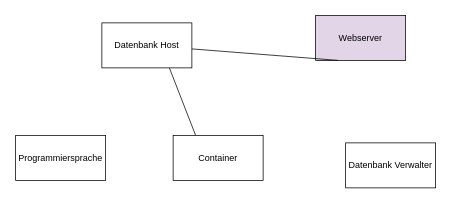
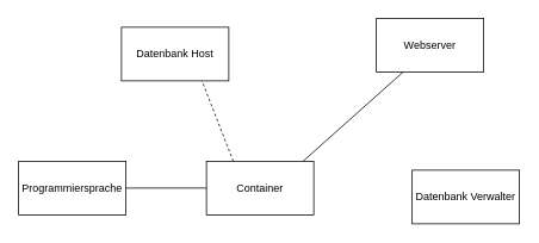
  <mxCell id="0" />
  <mxCell id="1" parent="0" />
  <mxCell id="2" value="Container" style="rounded=0;whiteSpace=wrap;html=1;" vertex="1" parent="1"><mxGeometry x="230" y="180" width="120" height="60" as="geometry" /></mxCell>
  <mxCell id="3" value="Datenbank Host" style="rounded=0;whiteSpace=wrap;html=1;" vertex="1" parent="1"><mxGeometry x="135" y="30" width="120" height="60" as="geometry" /></mxCell>
- <mxCell id="4" value="Webserver" style="rounded=0;whiteSpace=wrap;html=1;fillColor=#e1d5e7;" vertex="1" parent="1"><mxGeometry x="420" y="20" width="120" height="60" as="geometry" /></mxCell>
+ <mxCell id="4" value="Webserver" style="rounded=0;whiteSpace=wrap;html=1;" vertex="1" parent="1"><mxGeometry x="420" y="20" width="120" height="60" as="geometry" /></mxCell>
  <mxCell id="5" value="Datenbank Verwalter" style="rounded=0;whiteSpace=wrap;html=1;" vertex="1" parent="1"><mxGeometry x="460" y="190" width="120" height="60" as="geometry" /></mxCell>
  <mxCell id="6" value="Programmiersprache" style="rounded=0;whiteSpace=wrap;html=1;" vertex="1" parent="1"><mxGeometry x="20" y="180" width="120" height="60" as="geometry" /></mxCell>
- <mxCell id="7" value="" style="endArrow=none;html=1;entryX=0.75;entryY=1;entryDx=0;entryDy=0;exitX=0.25;exitY=0;exitDx=0;exitDy=0;" edge="1" parent="1" source="2" target="3"><mxGeometry width="50" height="50" relative="1" as="geometry"><mxPoint x="155" y="160" as="sourcePoint" /><mxPoint x="205" y="110" as="targetPoint" /></mxGeometry></mxCell>
- <mxCell id="9" value="" style="endArrow=none;html=1;exitX=0.25;exitY=1;exitDx=0;exitDy=0;" edge="1" parent="1" source="4" target="3"><mxGeometry width="50" height="50" relative="1" as="geometry"><mxPoint x="270" y="240" as="sourcePoint" /><mxPoint x="320" y="190" as="targetPoint" /></mxGeometry></mxCell>
+ <mxCell id="7" value="" style="endArrow=none;html=1;entryX=0.75;entryY=1;entryDx=0;entryDy=0;exitX=0.25;exitY=0;exitDx=0;exitDy=0;dashed=1;" edge="1" parent="1" source="2" target="3"><mxGeometry width="50" height="50" relative="1" as="geometry"><mxPoint x="155" y="160" as="sourcePoint" /><mxPoint x="205" y="110" as="targetPoint" /></mxGeometry></mxCell>
+ <mxCell id="8" value="" style="endArrow=none;html=1;exitX=1;exitY=0.5;exitDx=0;exitDy=0;entryX=0;entryY=0.5;entryDx=0;entryDy=0;" edge="1" parent="1" source="6" target="2"><mxGeometry width="50" height="50" relative="1" as="geometry"><mxPoint x="270" y="240" as="sourcePoint" /><mxPoint x="320" y="190" as="targetPoint" /></mxGeometry></mxCell>
+ <mxCell id="9" value="" style="endArrow=none;html=1;exitX=0.25;exitY=1;exitDx=0;exitDy=0;entryX=0.9;entryY=0;entryDx=0;entryDy=0;entryPerimeter=0;" edge="1" parent="1" source="4" target="2"><mxGeometry width="50" height="50" relative="1" as="geometry"><mxPoint x="270" y="240" as="sourcePoint" /><mxPoint x="320" y="190" as="targetPoint" /></mxGeometry></mxCell>
